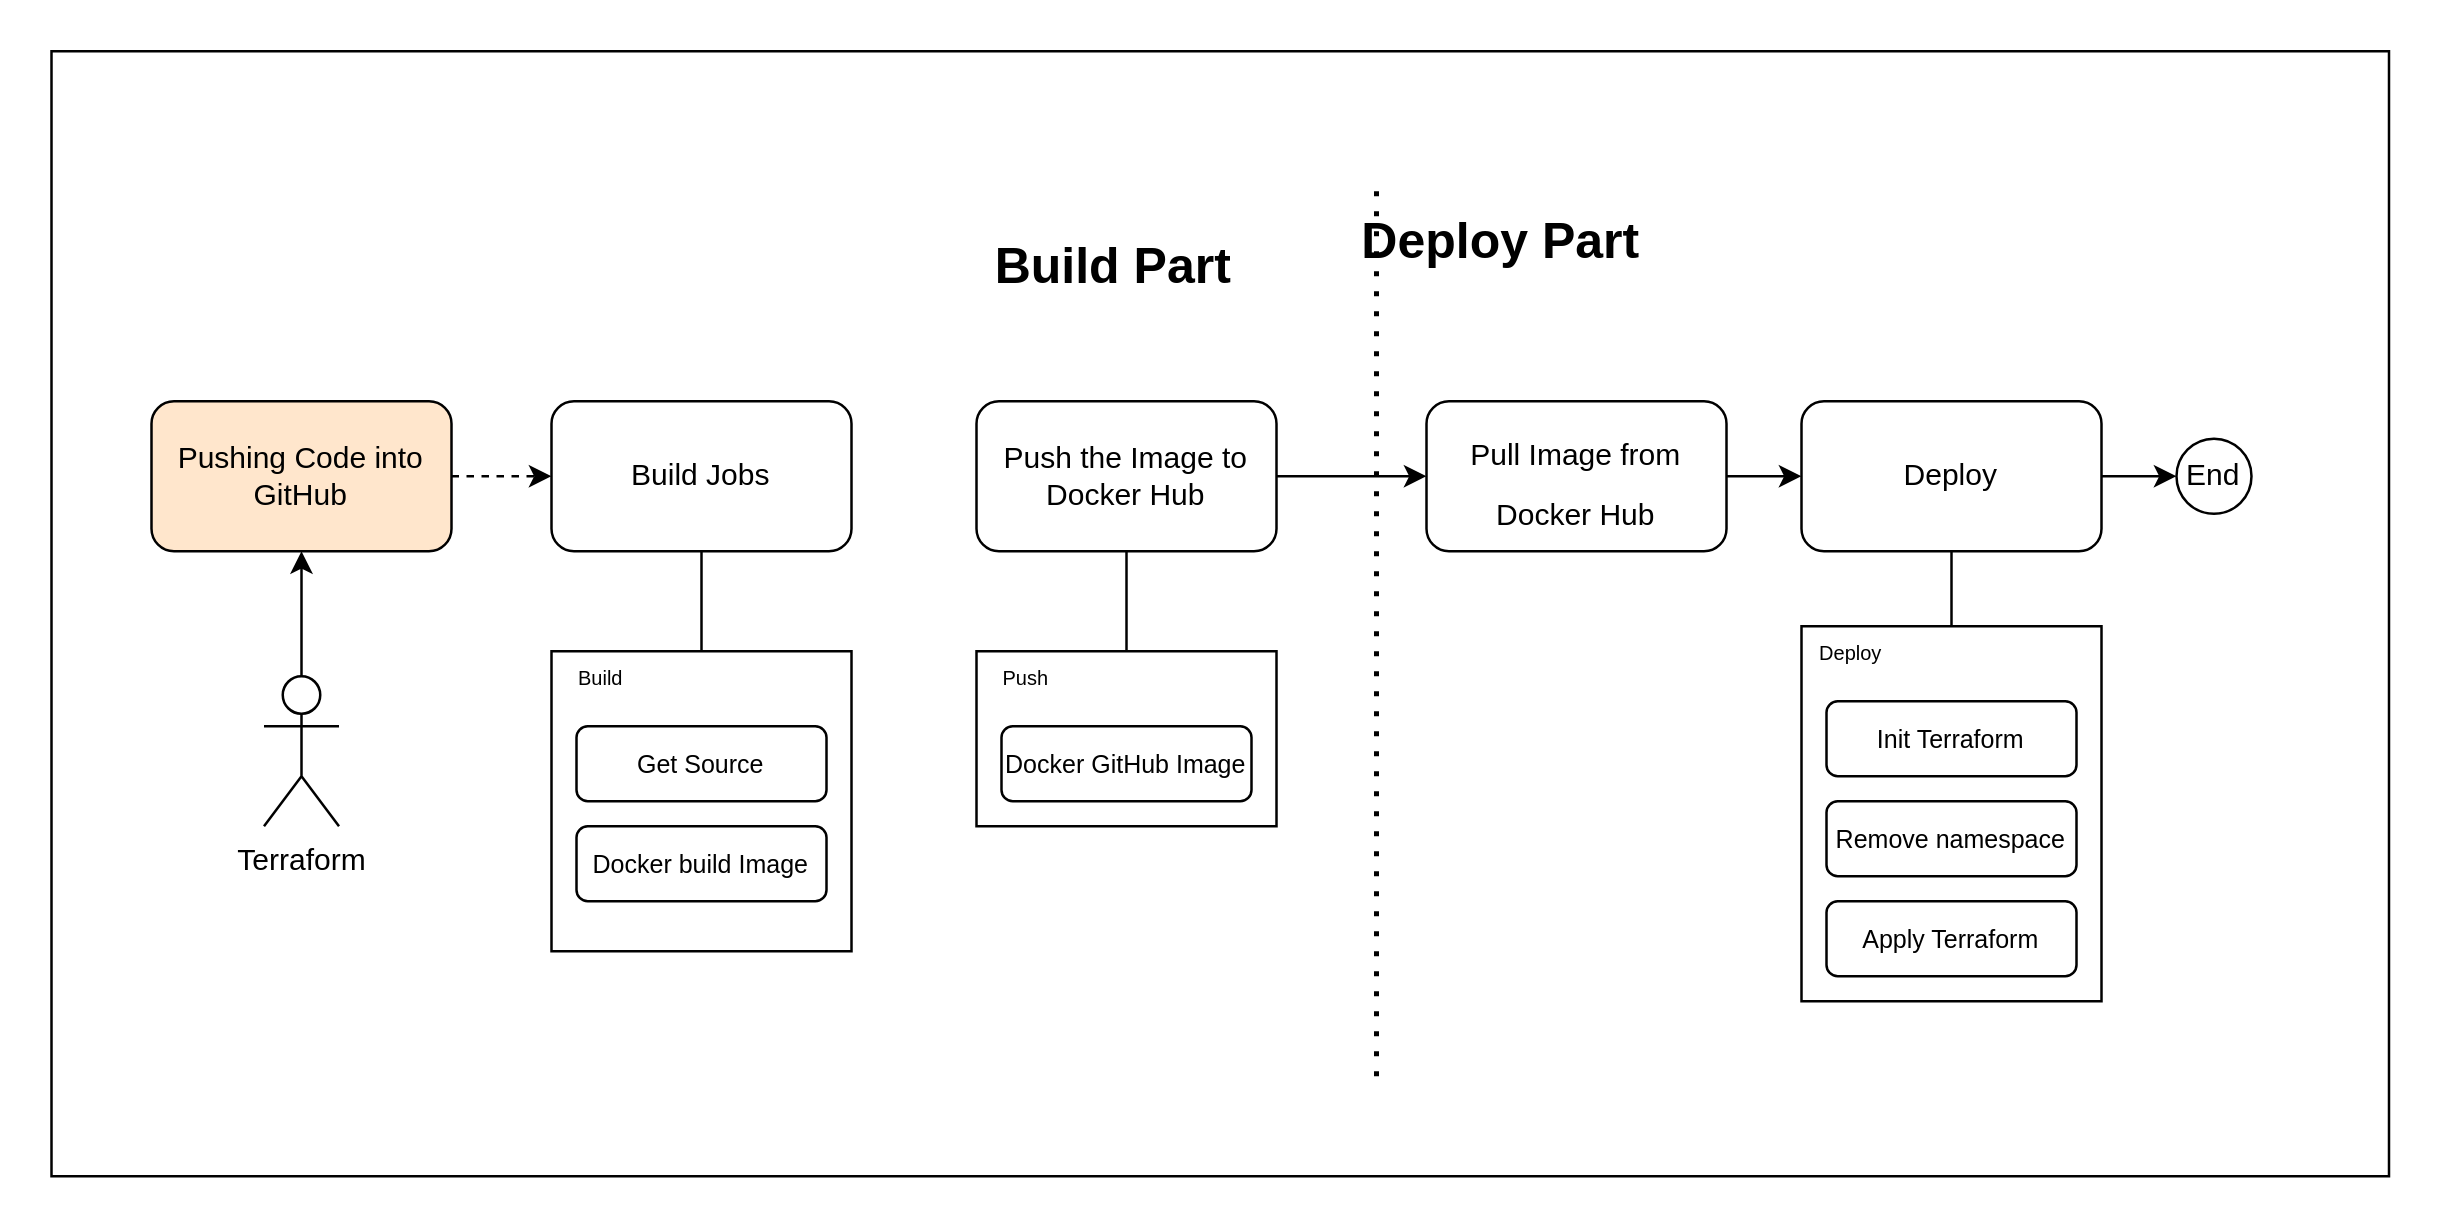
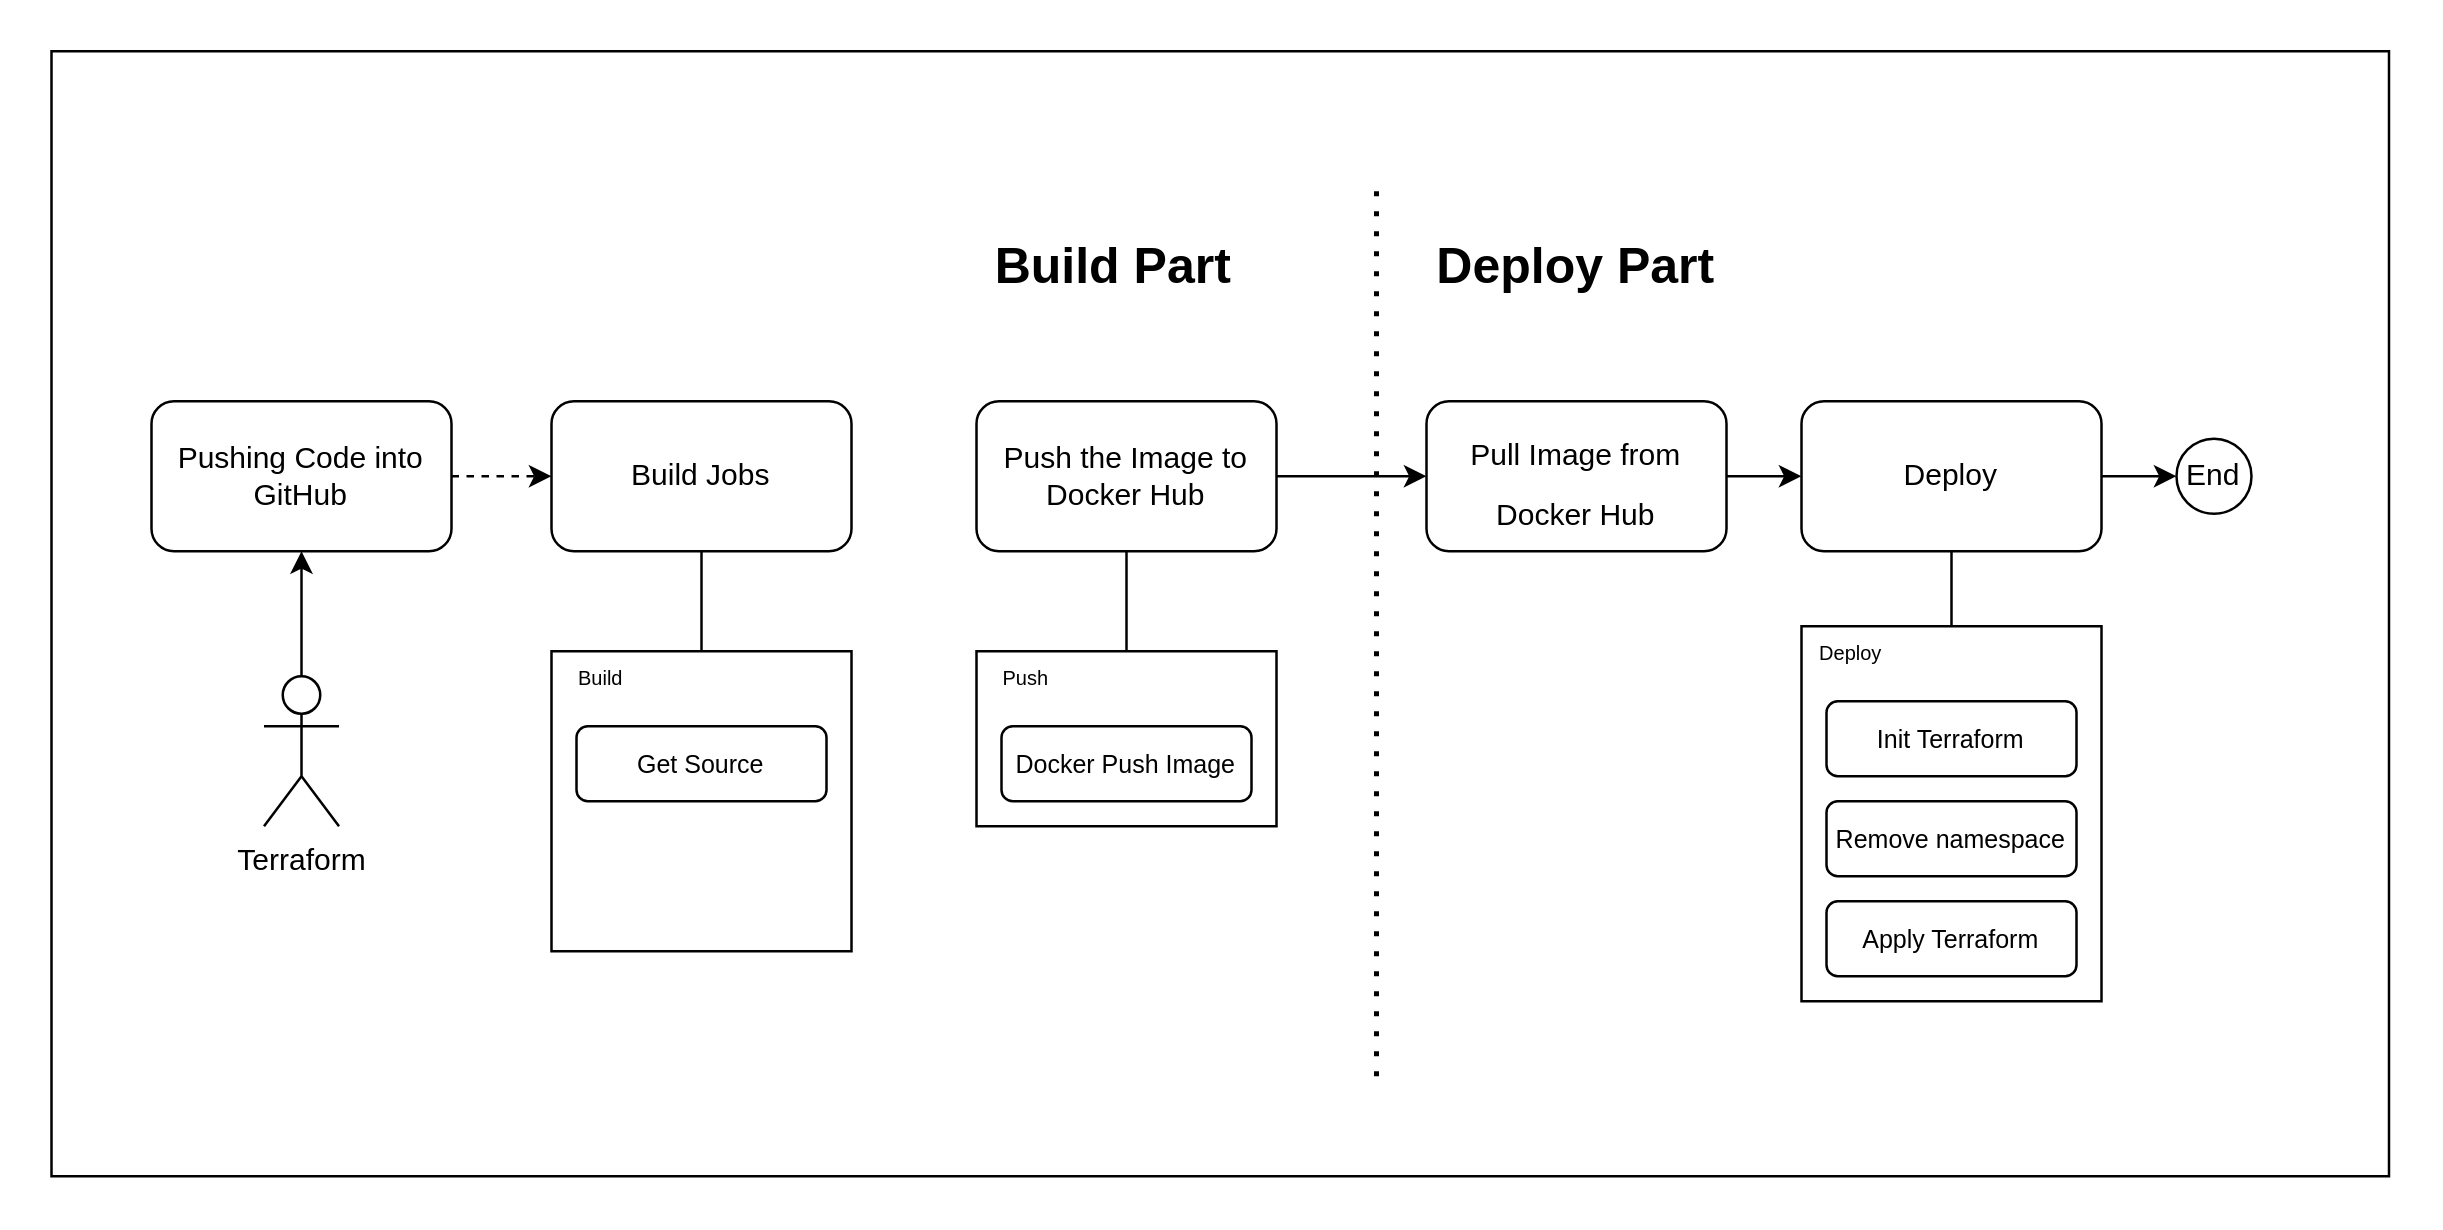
  <mxCell id="0" />
  <mxCell id="1" parent="0" />
  <mxCell id="2" value="" style="rounded=0;whiteSpace=wrap;html=1;fontSize=10;" vertex="1" parent="1"><mxGeometry x="20" y="20" width="935" height="450" as="geometry" /></mxCell>
  <mxCell id="3" style="edgeStyle=none;html=1;entryX=0;entryY=0.5;entryDx=0;entryDy=0;dashed=1;" parent="1" source="4" target="7" edge="1"><mxGeometry relative="1" as="geometry" /></mxCell>
- <mxCell id="4" value="Pushing Code into GitHub" style="rounded=1;whiteSpace=wrap;html=1;fillColor=#ffe6cc;" parent="1" vertex="1"><mxGeometry x="60" y="160" width="120" height="60" as="geometry" /></mxCell>
+ <mxCell id="4" value="Pushing Code into GitHub" style="rounded=1;whiteSpace=wrap;html=1;" parent="1" vertex="1"><mxGeometry x="60" y="160" width="120" height="60" as="geometry" /></mxCell>
  <mxCell id="5" style="edgeStyle=none;html=1;" parent="1" source="6" target="4" edge="1"><mxGeometry relative="1" as="geometry" /></mxCell>
  <mxCell id="6" value="Terraform" style="shape=umlActor;verticalLabelPosition=bottom;verticalAlign=top;html=1;outlineConnect=0;" parent="1" vertex="1"><mxGeometry x="105" y="270" width="30" height="60" as="geometry" /></mxCell>
  <mxCell id="7" value="Build Jobs" style="rounded=1;whiteSpace=wrap;html=1;" parent="1" vertex="1"><mxGeometry x="220" y="160" width="120" height="60" as="geometry" /></mxCell>
  <mxCell id="8" style="edgeStyle=none;html=1;entryX=0;entryY=0.5;entryDx=0;entryDy=0;" parent="1" source="9" target="16" edge="1"><mxGeometry relative="1" as="geometry" /></mxCell>
  <mxCell id="9" value="Push the Image to Docker Hub" style="rounded=1;whiteSpace=wrap;html=1;" parent="1" vertex="1"><mxGeometry x="390" y="160" width="120" height="60" as="geometry" /></mxCell>
  <mxCell id="10" value="End" style="ellipse;whiteSpace=wrap;html=1;aspect=fixed;" parent="1" vertex="1"><mxGeometry x="870" y="175" width="30" height="30" as="geometry" /></mxCell>
  <mxCell id="11" value="" style="endArrow=none;html=1;fontSize=10;entryX=0.5;entryY=1;entryDx=0;entryDy=0;exitX=0.5;exitY=0;exitDx=0;exitDy=0;" edge="1" parent="1" source="26" target="7"><mxGeometry width="50" height="50" relative="1" as="geometry"><mxPoint x="340" y="350" as="sourcePoint" /><mxPoint x="390" y="300" as="targetPoint" /></mxGeometry></mxCell>
  <mxCell id="12" value="" style="endArrow=none;html=1;fontSize=10;exitX=0.5;exitY=1;exitDx=0;exitDy=0;entryX=0.5;entryY=0;entryDx=0;entryDy=0;" edge="1" parent="1" source="9" target="22"><mxGeometry width="50" height="50" relative="1" as="geometry"><mxPoint x="370" y="380" as="sourcePoint" /><mxPoint x="420" y="330" as="targetPoint" /></mxGeometry></mxCell>
  <mxCell id="13" value="" style="endArrow=none;dashed=1;html=1;dashPattern=1 3;strokeWidth=2;fontSize=10;" edge="1" parent="1"><mxGeometry width="50" height="50" relative="1" as="geometry"><mxPoint x="550" y="430" as="sourcePoint" /><mxPoint x="550" y="70" as="targetPoint" /></mxGeometry></mxCell>
  <mxCell id="14" value="&lt;b&gt;&lt;font style=&quot;font-size: 20px;&quot;&gt;Build Part&lt;/font&gt;&lt;/b&gt;" style="text;html=1;strokeColor=none;fillColor=none;align=center;verticalAlign=middle;whiteSpace=wrap;rounded=0;fontSize=10;" vertex="1" parent="1"><mxGeometry x="375" y="90" width="140" height="30" as="geometry" /></mxCell>
  <mxCell id="15" style="edgeStyle=none;html=1;entryX=0;entryY=0.5;entryDx=0;entryDy=0;fontSize=12;" edge="1" parent="1" source="16" target="18"><mxGeometry relative="1" as="geometry" /></mxCell>
  <mxCell id="16" value="&lt;font style=&quot;font-size: 12px;&quot;&gt;Pull Image from Docker Hub&lt;/font&gt;" style="rounded=1;whiteSpace=wrap;html=1;fontSize=20;" vertex="1" parent="1"><mxGeometry x="570" y="160" width="120" height="60" as="geometry" /></mxCell>
  <mxCell id="17" style="edgeStyle=none;html=1;entryX=0;entryY=0.5;entryDx=0;entryDy=0;fontSize=10;" edge="1" parent="1" source="18" target="10"><mxGeometry relative="1" as="geometry" /></mxCell>
  <mxCell id="18" value="Deploy" style="rounded=1;whiteSpace=wrap;html=1;fontSize=12;" vertex="1" parent="1"><mxGeometry x="720" y="160" width="120" height="60" as="geometry" /></mxCell>
  <mxCell id="19" value="" style="endArrow=none;html=1;fontSize=12;entryX=0.5;entryY=1;entryDx=0;entryDy=0;exitX=0.5;exitY=0;exitDx=0;exitDy=0;" edge="1" parent="1" source="31" target="18"><mxGeometry width="50" height="50" relative="1" as="geometry"><mxPoint x="930" y="350" as="sourcePoint" /><mxPoint x="980" y="300" as="targetPoint" /></mxGeometry></mxCell>
- <mxCell id="20" value="&lt;b&gt;&lt;font style=&quot;font-size: 20px;&quot;&gt;Deploy Part&lt;/font&gt;&lt;/b&gt;" style="text;html=1;strokeColor=none;fillColor=none;align=center;verticalAlign=middle;whiteSpace=wrap;rounded=0;fontSize=10;" vertex="1" parent="1"><mxGeometry x="530" y="80" width="140" height="30" as="geometry" /></mxCell>
+ <mxCell id="20" value="&lt;b&gt;&lt;font style=&quot;font-size: 20px;&quot;&gt;Deploy Part&lt;/font&gt;&lt;/b&gt;" style="text;html=1;strokeColor=none;fillColor=none;align=center;verticalAlign=middle;whiteSpace=wrap;rounded=0;fontSize=10;" vertex="1" parent="1"><mxGeometry x="560" y="90" width="140" height="30" as="geometry" /></mxCell>
  <mxCell id="21" value="" style="group" vertex="1" connectable="0" parent="1"><mxGeometry x="390" y="260" width="120" height="70" as="geometry" /></mxCell>
  <mxCell id="22" value="" style="rounded=0;whiteSpace=wrap;html=1;fontSize=10;" vertex="1" parent="21"><mxGeometry width="120" height="70" as="geometry" /></mxCell>
- <mxCell id="23" value="&lt;font style=&quot;font-size: 10px;&quot;&gt;Docker GitHub Image&lt;/font&gt;" style="rounded=1;whiteSpace=wrap;html=1;" vertex="1" parent="21"><mxGeometry x="10" y="30" width="100" height="30" as="geometry" /></mxCell>
+ <mxCell id="23" value="&lt;font style=&quot;font-size: 10px;&quot;&gt;Docker Push Image&lt;/font&gt;" style="rounded=1;whiteSpace=wrap;html=1;" vertex="1" parent="21"><mxGeometry x="10" y="30" width="100" height="30" as="geometry" /></mxCell>
  <mxCell id="24" value="&lt;font style=&quot;font-size: 8px;&quot;&gt;Push&lt;/font&gt;" style="text;html=1;strokeColor=none;fillColor=none;align=center;verticalAlign=middle;whiteSpace=wrap;rounded=0;" vertex="1" parent="21"><mxGeometry width="40" height="20" as="geometry" /></mxCell>
  <mxCell id="25" value="" style="group" vertex="1" connectable="0" parent="1"><mxGeometry x="220" y="260" width="120" height="120" as="geometry" /></mxCell>
  <mxCell id="26" value="" style="rounded=0;whiteSpace=wrap;html=1;align=center;" vertex="1" parent="25"><mxGeometry width="120" height="120" as="geometry" /></mxCell>
  <mxCell id="27" value="&lt;font style=&quot;font-size: 10px;&quot;&gt;Get Source&lt;/font&gt;" style="rounded=1;whiteSpace=wrap;html=1;" vertex="1" parent="25"><mxGeometry x="10" y="30" width="100" height="30" as="geometry" /></mxCell>
- <mxCell id="28" value="&lt;font style=&quot;font-size: 10px;&quot;&gt;Docker build Image&lt;/font&gt;" style="rounded=1;whiteSpace=wrap;html=1;" vertex="1" parent="25"><mxGeometry x="10" y="70" width="100" height="30" as="geometry" /></mxCell>
  <mxCell id="29" value="&lt;font style=&quot;font-size: 8px;&quot;&gt;Build&lt;/font&gt;" style="text;html=1;strokeColor=none;fillColor=none;align=center;verticalAlign=middle;whiteSpace=wrap;rounded=0;" vertex="1" parent="25"><mxGeometry width="40" height="20" as="geometry" /></mxCell>
  <mxCell id="30" value="" style="group" vertex="1" connectable="0" parent="1"><mxGeometry x="720" y="250" width="120" height="150" as="geometry" /></mxCell>
  <mxCell id="31" value="" style="rounded=0;whiteSpace=wrap;html=1;fontSize=12;container=0;" vertex="1" parent="30"><mxGeometry width="120" height="150" as="geometry" /></mxCell>
  <mxCell id="32" value="&lt;font style=&quot;font-size: 10px;&quot;&gt;Init Terraform&lt;/font&gt;" style="rounded=1;whiteSpace=wrap;html=1;container=0;" vertex="1" parent="30"><mxGeometry x="10" y="30" width="100" height="30" as="geometry" /></mxCell>
  <mxCell id="33" value="&lt;font style=&quot;font-size: 8px;&quot;&gt;Deploy&lt;/font&gt;" style="text;html=1;strokeColor=none;fillColor=none;align=center;verticalAlign=middle;whiteSpace=wrap;rounded=0;container=0;" vertex="1" parent="30"><mxGeometry width="40" height="20" as="geometry" /></mxCell>
  <mxCell id="34" value="&lt;font style=&quot;font-size: 10px;&quot;&gt;Apply Terraform&lt;/font&gt;" style="rounded=1;whiteSpace=wrap;html=1;container=0;" vertex="1" parent="30"><mxGeometry x="10" y="110" width="100" height="30" as="geometry" /></mxCell>
  <mxCell id="35" value="&lt;span style=&quot;font-size: 10px;&quot;&gt;Remove namespace&lt;/span&gt;" style="rounded=1;whiteSpace=wrap;html=1;container=0;" vertex="1" parent="30"><mxGeometry x="10" y="70" width="100" height="30" as="geometry" /></mxCell>
